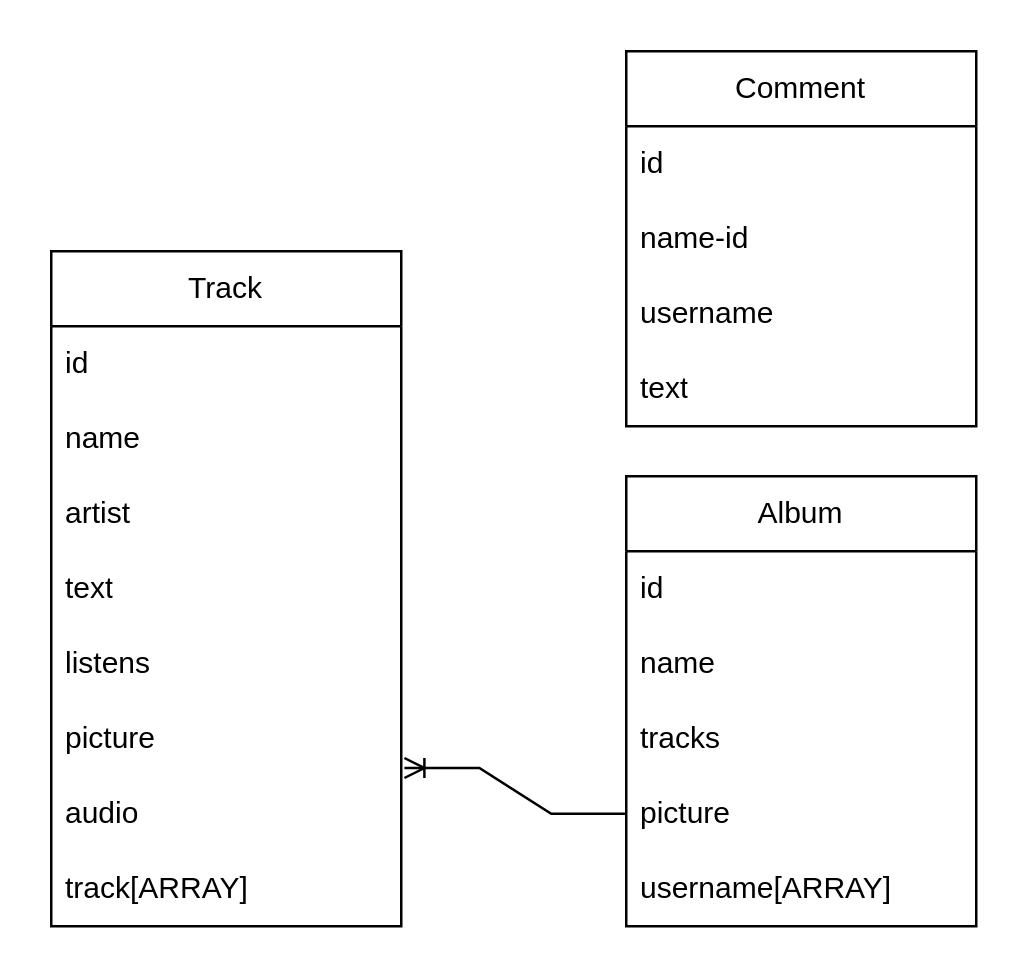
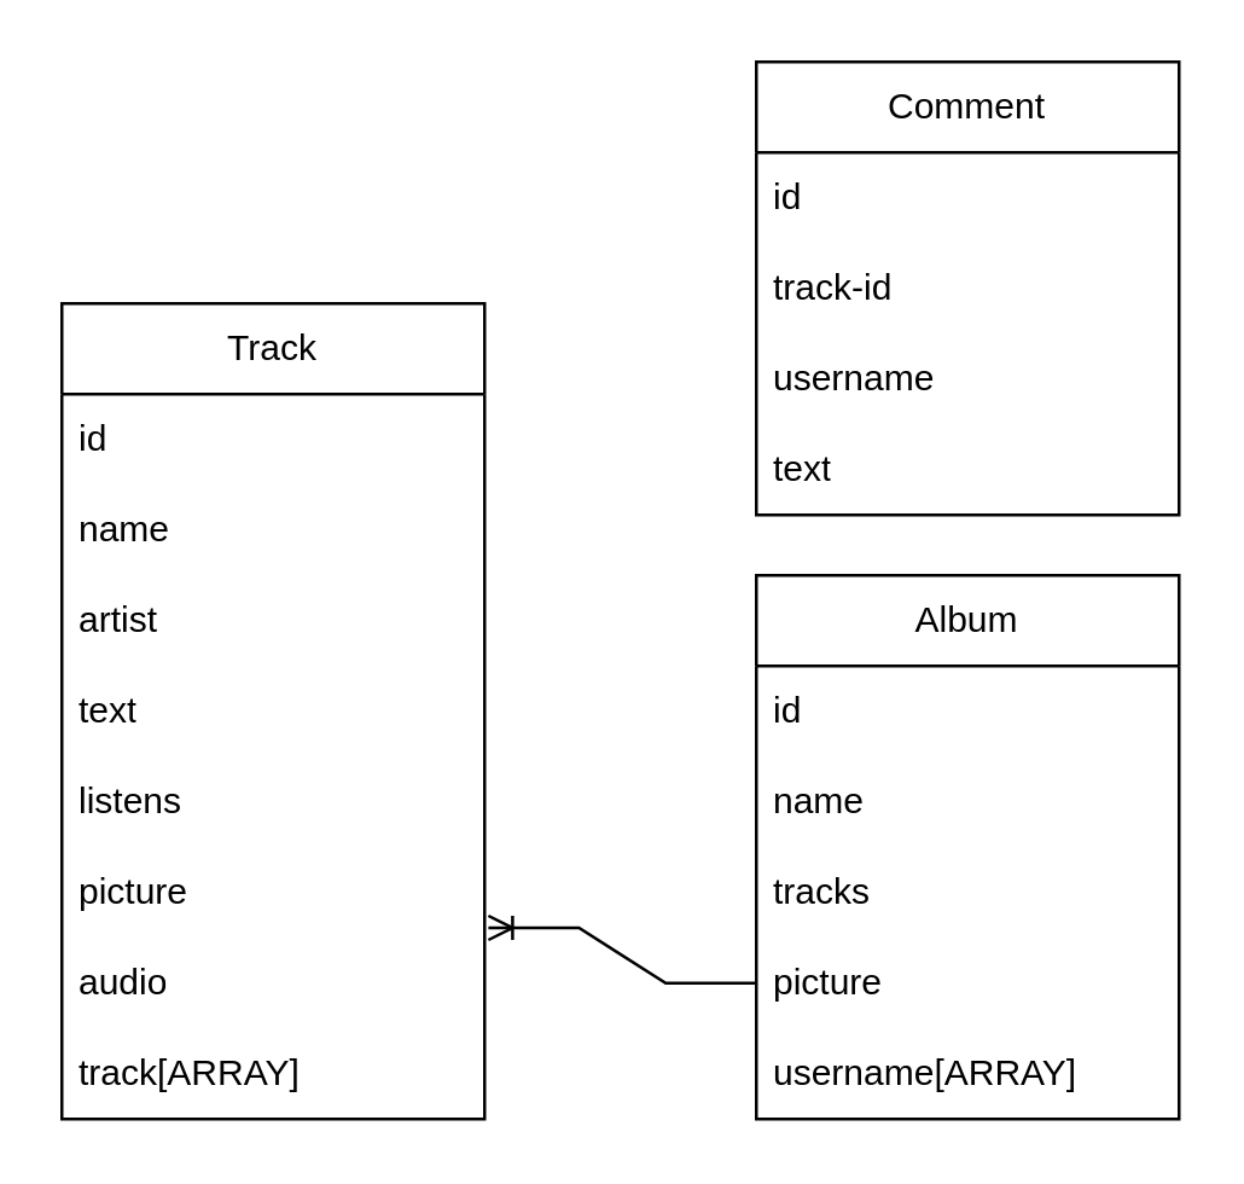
  <mxCell id="0" />
  <mxCell id="1" parent="0" />
  <mxCell id="2" value="Track" style="swimlane;fontStyle=0;childLayout=stackLayout;horizontal=1;startSize=30;horizontalStack=0;resizeParent=1;resizeParentMax=0;resizeLast=0;collapsible=1;marginBottom=0;whiteSpace=wrap;html=1;" vertex="1" parent="1"><mxGeometry x="20" y="100" width="140" height="270" as="geometry" /></mxCell>
  <mxCell id="3" value="id" style="text;strokeColor=none;fillColor=none;align=left;verticalAlign=middle;spacingLeft=4;spacingRight=4;overflow=hidden;points=[[0,0.5],[1,0.5]];portConstraint=eastwest;rotatable=0;whiteSpace=wrap;html=1;" vertex="1" parent="2"><mxGeometry y="30" width="140" height="30" as="geometry" /></mxCell>
  <mxCell id="4" value="name" style="text;strokeColor=none;fillColor=none;align=left;verticalAlign=middle;spacingLeft=4;spacingRight=4;overflow=hidden;points=[[0,0.5],[1,0.5]];portConstraint=eastwest;rotatable=0;whiteSpace=wrap;html=1;" vertex="1" parent="2"><mxGeometry y="60" width="140" height="30" as="geometry" /></mxCell>
  <mxCell id="5" value="artist" style="text;strokeColor=none;fillColor=none;align=left;verticalAlign=middle;spacingLeft=4;spacingRight=4;overflow=hidden;points=[[0,0.5],[1,0.5]];portConstraint=eastwest;rotatable=0;whiteSpace=wrap;html=1;" vertex="1" parent="2"><mxGeometry y="90" width="140" height="30" as="geometry" /></mxCell>
  <mxCell id="6" value="text" style="text;strokeColor=none;fillColor=none;align=left;verticalAlign=middle;spacingLeft=4;spacingRight=4;overflow=hidden;points=[[0,0.5],[1,0.5]];portConstraint=eastwest;rotatable=0;whiteSpace=wrap;html=1;" vertex="1" parent="2"><mxGeometry y="120" width="140" height="30" as="geometry" /></mxCell>
  <mxCell id="7" value="listens" style="text;strokeColor=none;fillColor=none;align=left;verticalAlign=middle;spacingLeft=4;spacingRight=4;overflow=hidden;points=[[0,0.5],[1,0.5]];portConstraint=eastwest;rotatable=0;whiteSpace=wrap;html=1;" vertex="1" parent="2"><mxGeometry y="150" width="140" height="30" as="geometry" /></mxCell>
  <mxCell id="8" value="picture" style="text;strokeColor=none;fillColor=none;align=left;verticalAlign=middle;spacingLeft=4;spacingRight=4;overflow=hidden;points=[[0,0.5],[1,0.5]];portConstraint=eastwest;rotatable=0;whiteSpace=wrap;html=1;" vertex="1" parent="2"><mxGeometry y="180" width="140" height="30" as="geometry" /></mxCell>
  <mxCell id="9" value="audio" style="text;strokeColor=none;fillColor=none;align=left;verticalAlign=middle;spacingLeft=4;spacingRight=4;overflow=hidden;points=[[0,0.5],[1,0.5]];portConstraint=eastwest;rotatable=0;whiteSpace=wrap;html=1;" vertex="1" parent="2"><mxGeometry y="210" width="140" height="30" as="geometry" /></mxCell>
  <mxCell id="10" value="track[ARRAY]" style="text;strokeColor=none;fillColor=none;align=left;verticalAlign=middle;spacingLeft=4;spacingRight=4;overflow=hidden;points=[[0,0.5],[1,0.5]];portConstraint=eastwest;rotatable=0;whiteSpace=wrap;html=1;" vertex="1" parent="2"><mxGeometry y="240" width="140" height="30" as="geometry" /></mxCell>
  <mxCell id="11" value="Comment" style="swimlane;fontStyle=0;childLayout=stackLayout;horizontal=1;startSize=30;horizontalStack=0;resizeParent=1;resizeParentMax=0;resizeLast=0;collapsible=1;marginBottom=0;whiteSpace=wrap;html=1;" vertex="1" parent="1"><mxGeometry x="250" y="20" width="140" height="150" as="geometry" /></mxCell>
  <mxCell id="12" value="id" style="text;strokeColor=none;fillColor=none;align=left;verticalAlign=middle;spacingLeft=4;spacingRight=4;overflow=hidden;points=[[0,0.5],[1,0.5]];portConstraint=eastwest;rotatable=0;whiteSpace=wrap;html=1;" vertex="1" parent="11"><mxGeometry y="30" width="140" height="30" as="geometry" /></mxCell>
- <mxCell id="13" value="name-id" style="text;strokeColor=none;fillColor=none;align=left;verticalAlign=middle;spacingLeft=4;spacingRight=4;overflow=hidden;points=[[0,0.5],[1,0.5]];portConstraint=eastwest;rotatable=0;whiteSpace=wrap;html=1;" vertex="1" parent="11"><mxGeometry y="60" width="140" height="30" as="geometry" /></mxCell>
+ <mxCell id="13" value="track-id" style="text;strokeColor=none;fillColor=none;align=left;verticalAlign=middle;spacingLeft=4;spacingRight=4;overflow=hidden;points=[[0,0.5],[1,0.5]];portConstraint=eastwest;rotatable=0;whiteSpace=wrap;html=1;" vertex="1" parent="11"><mxGeometry y="60" width="140" height="30" as="geometry" /></mxCell>
  <mxCell id="14" value="username" style="text;strokeColor=none;fillColor=none;align=left;verticalAlign=middle;spacingLeft=4;spacingRight=4;overflow=hidden;points=[[0,0.5],[1,0.5]];portConstraint=eastwest;rotatable=0;whiteSpace=wrap;html=1;" vertex="1" parent="11"><mxGeometry y="90" width="140" height="30" as="geometry" /></mxCell>
  <mxCell id="15" value="text" style="text;strokeColor=none;fillColor=none;align=left;verticalAlign=middle;spacingLeft=4;spacingRight=4;overflow=hidden;points=[[0,0.5],[1,0.5]];portConstraint=eastwest;rotatable=0;whiteSpace=wrap;html=1;" vertex="1" parent="11"><mxGeometry y="120" width="140" height="30" as="geometry" /></mxCell>
  <mxCell id="16" value="Album" style="swimlane;fontStyle=0;childLayout=stackLayout;horizontal=1;startSize=30;horizontalStack=0;resizeParent=1;resizeParentMax=0;resizeLast=0;collapsible=1;marginBottom=0;whiteSpace=wrap;html=1;" vertex="1" parent="1"><mxGeometry x="250" y="190" width="140" height="180" as="geometry" /></mxCell>
  <mxCell id="17" value="id" style="text;strokeColor=none;fillColor=none;align=left;verticalAlign=middle;spacingLeft=4;spacingRight=4;overflow=hidden;points=[[0,0.5],[1,0.5]];portConstraint=eastwest;rotatable=0;whiteSpace=wrap;html=1;" vertex="1" parent="16"><mxGeometry y="30" width="140" height="30" as="geometry" /></mxCell>
  <mxCell id="18" value="name" style="text;strokeColor=none;fillColor=none;align=left;verticalAlign=middle;spacingLeft=4;spacingRight=4;overflow=hidden;points=[[0,0.5],[1,0.5]];portConstraint=eastwest;rotatable=0;whiteSpace=wrap;html=1;" vertex="1" parent="16"><mxGeometry y="60" width="140" height="30" as="geometry" /></mxCell>
  <mxCell id="19" value="tracks" style="text;strokeColor=none;fillColor=none;align=left;verticalAlign=middle;spacingLeft=4;spacingRight=4;overflow=hidden;points=[[0,0.5],[1,0.5]];portConstraint=eastwest;rotatable=0;whiteSpace=wrap;html=1;" vertex="1" parent="16"><mxGeometry y="90" width="140" height="30" as="geometry" /></mxCell>
  <mxCell id="20" value="picture" style="text;strokeColor=none;fillColor=none;align=left;verticalAlign=middle;spacingLeft=4;spacingRight=4;overflow=hidden;points=[[0,0.5],[1,0.5]];portConstraint=eastwest;rotatable=0;whiteSpace=wrap;html=1;" vertex="1" parent="16"><mxGeometry y="120" width="140" height="30" as="geometry" /></mxCell>
  <mxCell id="21" value="username[ARRAY]" style="text;strokeColor=none;fillColor=none;align=left;verticalAlign=middle;spacingLeft=4;spacingRight=4;overflow=hidden;points=[[0,0.5],[1,0.5]];portConstraint=eastwest;rotatable=0;whiteSpace=wrap;html=1;" vertex="1" parent="16"><mxGeometry y="150" width="140" height="30" as="geometry" /></mxCell>
  <mxCell id="22" value="" style="edgeStyle=entityRelationEdgeStyle;fontSize=12;html=1;endArrow=ERoneToMany;rounded=0;entryX=1.009;entryY=-0.11;entryDx=0;entryDy=0;entryPerimeter=0;exitX=0;exitY=0.5;exitDx=0;exitDy=0;" edge="1" parent="1" source="20" target="9"><mxGeometry width="100" height="100" relative="1" as="geometry"><mxPoint x="80" y="480" as="sourcePoint" /><mxPoint x="180" y="380" as="targetPoint" /></mxGeometry></mxCell>
